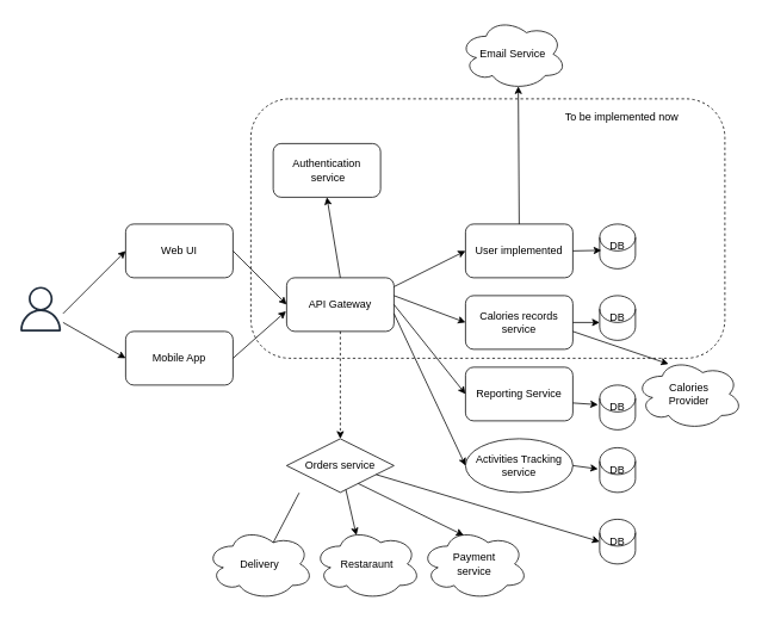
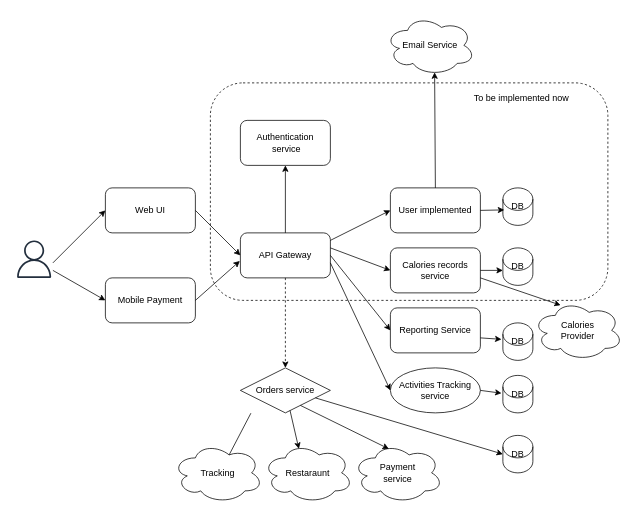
  <mxCell id="0" />
  <mxCell id="1" parent="0" />
  <mxCell id="2" value="" style="rounded=1;whiteSpace=wrap;html=1;fillColor=none;dashed=1;glass=0;" vertex="1" parent="1"><mxGeometry x="280" y="110" width="530" height="290" as="geometry" /></mxCell>
  <mxCell id="3" value="" style="outlineConnect=0;fontColor=#232F3E;gradientColor=none;fillColor=#232F3E;strokeColor=none;dashed=0;verticalLabelPosition=bottom;verticalAlign=top;align=center;html=1;fontSize=12;fontStyle=0;aspect=fixed;pointerEvents=1;shape=mxgraph.aws4.user;" parent="1" vertex="1"><mxGeometry x="20" y="320" width="50" height="50" as="geometry" /></mxCell>
  <mxCell id="4" value="Web UI" style="rounded=1;whiteSpace=wrap;html=1;" parent="1" vertex="1"><mxGeometry x="140" y="250" width="120" height="60" as="geometry" /></mxCell>
- <mxCell id="5" value="Mobile App" style="rounded=1;whiteSpace=wrap;html=1;" vertex="1" parent="1"><mxGeometry x="140" y="370" width="120" height="60" as="geometry" /></mxCell>
+ <mxCell id="5" value="Mobile Payment" style="rounded=1;whiteSpace=wrap;html=1;" vertex="1" parent="1"><mxGeometry x="140" y="370" width="120" height="60" as="geometry" /></mxCell>
  <mxCell id="6" value="API Gateway" style="rounded=1;whiteSpace=wrap;html=1;" vertex="1" parent="1"><mxGeometry x="320" y="310" width="120" height="60" as="geometry" /></mxCell>
  <mxCell id="7" value="Reporting Service" style="rounded=1;whiteSpace=wrap;html=1;" vertex="1" parent="1"><mxGeometry x="520" y="410" width="120" height="60" as="geometry" /></mxCell>
  <mxCell id="8" value="Calories records service" style="rounded=1;whiteSpace=wrap;html=1;" vertex="1" parent="1"><mxGeometry x="520" y="330" width="120" height="60" as="geometry" /></mxCell>
  <mxCell id="9" value="User implemented" style="rounded=1;whiteSpace=wrap;html=1;" vertex="1" parent="1"><mxGeometry x="520" y="250" width="120" height="60" as="geometry" /></mxCell>
- <mxCell id="10" value="Authentication&lt;br&gt;&amp;nbsp;service" style="rounded=1;whiteSpace=wrap;html=1;" vertex="1" parent="1"><mxGeometry x="305" y="160" width="120" height="60" as="geometry" /></mxCell>
+ <mxCell id="10" value="Authentication&lt;br&gt;&amp;nbsp;service" style="rounded=1;whiteSpace=wrap;html=1;" vertex="1" parent="1"><mxGeometry x="320" y="160" width="120" height="60" as="geometry" /></mxCell>
  <mxCell id="11" value="Activities Tracking service" style="ellipse;whiteSpace=wrap;html=1;" vertex="1" parent="1"><mxGeometry x="520" y="490" width="120" height="60" as="geometry" /></mxCell>
  <mxCell id="12" value="Orders service" style="rhombus;whiteSpace=wrap;html=1;" vertex="1" parent="1"><mxGeometry x="320" y="490" width="120" height="60" as="geometry" /></mxCell>
  <mxCell id="13" value="To be implemented now" style="text;html=1;strokeColor=none;fillColor=none;align=center;verticalAlign=middle;whiteSpace=wrap;rounded=0;dashed=1;" vertex="1" parent="1"><mxGeometry x="610" y="120" width="170" height="20" as="geometry" /></mxCell>
  <mxCell id="14" value="DB" style="shape=cylinder2;whiteSpace=wrap;html=1;boundedLbl=1;backgroundOutline=1;size=15;fillColor=none;" vertex="1" parent="1"><mxGeometry x="670" y="250" width="40" height="50" as="geometry" /></mxCell>
  <mxCell id="15" value="" style="endArrow=classic;html=1;entryX=0;entryY=0.5;entryDx=0;entryDy=0;" edge="1" parent="1" target="4"><mxGeometry width="50" height="50" relative="1" as="geometry"><mxPoint x="70" y="350" as="sourcePoint" /><mxPoint x="110" y="300" as="targetPoint" /></mxGeometry></mxCell>
  <mxCell id="16" value="" style="endArrow=classic;html=1;entryX=0;entryY=0.5;entryDx=0;entryDy=0;" edge="1" parent="1" target="5"><mxGeometry width="50" height="50" relative="1" as="geometry"><mxPoint x="70" y="360" as="sourcePoint" /><mxPoint x="120" y="310" as="targetPoint" /></mxGeometry></mxCell>
  <mxCell id="17" value="" style="endArrow=classic;html=1;entryX=0;entryY=0.5;entryDx=0;entryDy=0;" edge="1" parent="1" target="6"><mxGeometry width="50" height="50" relative="1" as="geometry"><mxPoint x="260" y="280" as="sourcePoint" /><mxPoint x="310" y="230" as="targetPoint" /></mxGeometry></mxCell>
  <mxCell id="18" value="" style="endArrow=classic;html=1;entryX=-0.006;entryY=0.625;entryDx=0;entryDy=0;entryPerimeter=0;" edge="1" parent="1" target="6"><mxGeometry width="50" height="50" relative="1" as="geometry"><mxPoint x="260" y="400" as="sourcePoint" /><mxPoint x="310" y="350" as="targetPoint" /></mxGeometry></mxCell>
  <mxCell id="19" value="" style="endArrow=classic;html=1;entryX=0.5;entryY=1;entryDx=0;entryDy=0;" edge="1" parent="1" target="10"><mxGeometry width="50" height="50" relative="1" as="geometry"><mxPoint x="380" y="310" as="sourcePoint" /><mxPoint x="430" y="260" as="targetPoint" /></mxGeometry></mxCell>
  <mxCell id="20" value="" style="endArrow=classic;html=1;entryX=0;entryY=0.5;entryDx=0;entryDy=0;" edge="1" parent="1" target="9"><mxGeometry width="50" height="50" relative="1" as="geometry"><mxPoint x="440" y="320" as="sourcePoint" /><mxPoint x="490" y="270" as="targetPoint" /></mxGeometry></mxCell>
  <mxCell id="21" value="" style="endArrow=classic;html=1;entryX=0.5;entryY=0;entryDx=0;entryDy=0;exitX=0.5;exitY=1;exitDx=0;exitDy=0;dashed=1;" edge="1" parent="1" source="6" target="12"><mxGeometry width="50" height="50" relative="1" as="geometry"><mxPoint x="440" y="370" as="sourcePoint" /><mxPoint x="490" y="320" as="targetPoint" /></mxGeometry></mxCell>
  <mxCell id="22" value="" style="endArrow=classic;html=1;entryX=0;entryY=0.5;entryDx=0;entryDy=0;" edge="1" parent="1" target="11"><mxGeometry width="50" height="50" relative="1" as="geometry"><mxPoint x="440" y="350" as="sourcePoint" /><mxPoint x="490" y="300" as="targetPoint" /></mxGeometry></mxCell>
  <mxCell id="23" value="" style="endArrow=classic;html=1;entryX=0;entryY=0.5;entryDx=0;entryDy=0;" edge="1" parent="1" target="8"><mxGeometry width="50" height="50" relative="1" as="geometry"><mxPoint x="440" y="330" as="sourcePoint" /><mxPoint x="490" y="280" as="targetPoint" /></mxGeometry></mxCell>
  <mxCell id="24" value="" style="endArrow=classic;html=1;entryX=0;entryY=0.5;entryDx=0;entryDy=0;" edge="1" parent="1" target="7"><mxGeometry width="50" height="50" relative="1" as="geometry"><mxPoint x="440" y="340" as="sourcePoint" /><mxPoint x="490" y="290" as="targetPoint" /></mxGeometry></mxCell>
  <mxCell id="25" value="" style="endArrow=classic;html=1;entryX=0.046;entryY=0.587;entryDx=0;entryDy=0;entryPerimeter=0;" edge="1" parent="1" target="14"><mxGeometry width="50" height="50" relative="1" as="geometry"><mxPoint x="640" y="280" as="sourcePoint" /><mxPoint x="690" y="230" as="targetPoint" /></mxGeometry></mxCell>
  <mxCell id="26" value="" style="endArrow=classic;html=1;entryX=0;entryY=0.6;entryDx=0;entryDy=0;entryPerimeter=0;" edge="1" parent="1" target="35"><mxGeometry width="50" height="50" relative="1" as="geometry"><mxPoint x="640" y="360" as="sourcePoint" /><mxPoint x="720" y="260" as="targetPoint" /></mxGeometry></mxCell>
  <mxCell id="27" value="" style="endArrow=classic;html=1;entryX=0.55;entryY=0.95;entryDx=0;entryDy=0;entryPerimeter=0;" edge="1" parent="1" target="30"><mxGeometry width="50" height="50" relative="1" as="geometry"><mxPoint x="580" y="250" as="sourcePoint" /><mxPoint x="397.391" y="50" as="targetPoint" /></mxGeometry></mxCell>
  <mxCell id="28" value="Calories&lt;br&gt;Provider" style="ellipse;shape=cloud;whiteSpace=wrap;html=1;glass=0;fillColor=#ffffff;" vertex="1" parent="1"><mxGeometry x="710" y="400" width="120" height="80" as="geometry" /></mxCell>
  <mxCell id="29" value="" style="endArrow=classic;html=1;entryX=0.308;entryY=0.08;entryDx=0;entryDy=0;entryPerimeter=0;" edge="1" parent="1" target="28"><mxGeometry width="50" height="50" relative="1" as="geometry"><mxPoint x="640" y="370" as="sourcePoint" /><mxPoint x="690" y="320" as="targetPoint" /></mxGeometry></mxCell>
  <mxCell id="30" value="Email Service" style="ellipse;shape=cloud;whiteSpace=wrap;html=1;glass=0;fillColor=#ffffff;" vertex="1" parent="1"><mxGeometry x="513" y="20" width="120" height="80" as="geometry" /></mxCell>
  <mxCell id="31" value="Payment &lt;br&gt;service" style="ellipse;shape=cloud;whiteSpace=wrap;html=1;glass=0;fillColor=#ffffff;" vertex="1" parent="1"><mxGeometry x="470" y="590" width="120" height="80" as="geometry" /></mxCell>
  <mxCell id="32" value="" style="endArrow=classic;html=1;entryX=0.4;entryY=0.1;entryDx=0;entryDy=0;entryPerimeter=0;exitX=0.75;exitY=1;exitDx=0;exitDy=0;" edge="1" parent="1" source="12" target="31"><mxGeometry width="50" height="50" relative="1" as="geometry"><mxPoint x="640" y="600" as="sourcePoint" /><mxPoint x="690" y="550" as="targetPoint" /></mxGeometry></mxCell>
  <mxCell id="33" value="Restaraunt" style="ellipse;shape=cloud;whiteSpace=wrap;html=1;glass=0;fillColor=#ffffff;" vertex="1" parent="1"><mxGeometry x="350" y="590" width="120" height="80" as="geometry" /></mxCell>
  <mxCell id="34" value="" style="endArrow=classic;html=1;entryX=0.4;entryY=0.1;entryDx=0;entryDy=0;entryPerimeter=0;" edge="1" parent="1" source="12" target="33"><mxGeometry width="50" height="50" relative="1" as="geometry"><mxPoint x="620" y="680" as="sourcePoint" /><mxPoint x="670" y="630" as="targetPoint" /></mxGeometry></mxCell>
  <mxCell id="35" value="DB" style="shape=cylinder2;whiteSpace=wrap;html=1;boundedLbl=1;backgroundOutline=1;size=15;fillColor=none;" vertex="1" parent="1"><mxGeometry x="670" y="330" width="40" height="50" as="geometry" /></mxCell>
  <mxCell id="36" value="DB" style="shape=cylinder2;whiteSpace=wrap;html=1;boundedLbl=1;backgroundOutline=1;size=15;fillColor=none;" vertex="1" parent="1"><mxGeometry x="670" y="430" width="40" height="50" as="geometry" /></mxCell>
  <mxCell id="37" value="DB" style="shape=cylinder2;whiteSpace=wrap;html=1;boundedLbl=1;backgroundOutline=1;size=15;fillColor=none;" vertex="1" parent="1"><mxGeometry x="670" y="500" width="40" height="50" as="geometry" /></mxCell>
  <mxCell id="38" value="DB" style="shape=cylinder2;whiteSpace=wrap;html=1;boundedLbl=1;backgroundOutline=1;size=15;fillColor=none;" vertex="1" parent="1"><mxGeometry x="670" y="580" width="40" height="50" as="geometry" /></mxCell>
  <mxCell id="39" value="" style="endArrow=classic;html=1;entryX=-0.047;entryY=0.439;entryDx=0;entryDy=0;entryPerimeter=0;" edge="1" parent="1" target="36"><mxGeometry width="50" height="50" relative="1" as="geometry"><mxPoint x="640" y="450" as="sourcePoint" /><mxPoint x="690" y="400" as="targetPoint" /></mxGeometry></mxCell>
  <mxCell id="40" value="" style="endArrow=classic;html=1;exitX=1;exitY=0.5;exitDx=0;exitDy=0;entryX=-0.047;entryY=0.476;entryDx=0;entryDy=0;entryPerimeter=0;" edge="1" parent="1" source="11" target="37"><mxGeometry width="50" height="50" relative="1" as="geometry"><mxPoint x="400" y="580" as="sourcePoint" /><mxPoint x="450" y="530" as="targetPoint" /></mxGeometry></mxCell>
  <mxCell id="41" value="" style="endArrow=classic;html=1;exitX=1;exitY=0.75;exitDx=0;exitDy=0;" edge="1" parent="1" source="12"><mxGeometry width="50" height="50" relative="1" as="geometry"><mxPoint x="640" y="600" as="sourcePoint" /><mxPoint x="670" y="605" as="targetPoint" /></mxGeometry></mxCell>
- <mxCell id="42" value="Delivery" style="ellipse;shape=cloud;whiteSpace=wrap;html=1;glass=0;fillColor=#ffffff;" vertex="1" parent="1"><mxGeometry x="230" y="590" width="120" height="80" as="geometry" /></mxCell>
+ <mxCell id="42" value="Tracking" style="ellipse;shape=cloud;whiteSpace=wrap;html=1;glass=0;fillColor=#ffffff;" vertex="1" parent="1"><mxGeometry x="230" y="590" width="120" height="80" as="geometry" /></mxCell>
  <mxCell id="43" value="" style="endArrow=none;html=1;exitX=0.117;exitY=1.007;exitDx=0;exitDy=0;exitPerimeter=0;entryX=0.625;entryY=0.2;entryDx=0;entryDy=0;entryPerimeter=0;" edge="1" parent="1" source="12" target="42"><mxGeometry width="50" height="50" relative="1" as="geometry"><mxPoint x="400" y="580" as="sourcePoint" /><mxPoint x="450" y="530" as="targetPoint" /></mxGeometry></mxCell>
